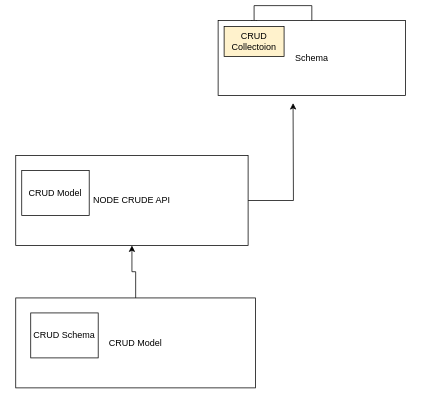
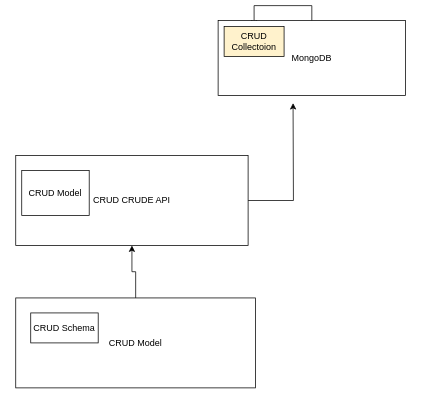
  <mxCell id="0" />
  <mxCell id="1" parent="0" />
  <mxCell id="2" style="edgeStyle=orthogonalEdgeStyle;rounded=0;orthogonalLoop=1;jettySize=auto;html=1;" edge="1" parent="1" source="3"><mxGeometry relative="1" as="geometry"><mxPoint x="390" y="130" as="targetPoint" /></mxGeometry></mxCell>
- <mxCell id="3" value="NODE CRUDE API" style="rounded=0;whiteSpace=wrap;html=1;" vertex="1" parent="1"><mxGeometry x="20" y="200" width="310" height="120" as="geometry" /></mxCell>
+ <mxCell id="3" value="CRUD CRUDE API" style="rounded=0;whiteSpace=wrap;html=1;" vertex="1" parent="1"><mxGeometry x="20" y="200" width="310" height="120" as="geometry" /></mxCell>
  <mxCell id="4" style="edgeStyle=orthogonalEdgeStyle;rounded=0;orthogonalLoop=1;jettySize=auto;html=1;" edge="1" parent="1" source="5" target="8"><mxGeometry relative="1" as="geometry"><mxPoint x="160" y="160" as="targetPoint" /></mxGeometry></mxCell>
- <mxCell id="5" value="Schema" style="rounded=0;whiteSpace=wrap;html=1;" vertex="1" parent="1"><mxGeometry x="290" y="20" width="250" height="100" as="geometry" /></mxCell>
+ <mxCell id="5" value="MongoDB" style="rounded=0;whiteSpace=wrap;html=1;" vertex="1" parent="1"><mxGeometry x="290" y="20" width="250" height="100" as="geometry" /></mxCell>
  <mxCell id="6" style="edgeStyle=orthogonalEdgeStyle;rounded=0;orthogonalLoop=1;jettySize=auto;html=1;entryX=0.5;entryY=1;entryDx=0;entryDy=0;" edge="1" parent="1" source="7" target="3"><mxGeometry relative="1" as="geometry" /></mxCell>
  <mxCell id="7" value="CRUD Model" style="rounded=0;whiteSpace=wrap;html=1;" vertex="1" parent="1"><mxGeometry x="20" y="390" width="320" height="120" as="geometry" /></mxCell>
  <mxCell id="8" value="CRUD Collectoion" style="rounded=0;whiteSpace=wrap;html=1;fillColor=#fff2cc;" vertex="1" parent="1"><mxGeometry x="298" y="28" width="80" height="40" as="geometry" /></mxCell>
- <mxCell id="9" value="CRUD Schema" style="rounded=0;whiteSpace=wrap;html=1;" vertex="1" parent="1"><mxGeometry x="40" y="410" width="90" height="60" as="geometry" /></mxCell>
+ <mxCell id="9" value="CRUD Schema" style="rounded=0;whiteSpace=wrap;html=1;" vertex="1" parent="1"><mxGeometry x="40" y="410" width="90" height="40" as="geometry" /></mxCell>
  <mxCell id="10" value="CRUD Model" style="rounded=0;whiteSpace=wrap;html=1;" vertex="1" parent="1"><mxGeometry x="28" y="220" width="90" height="60" as="geometry" /></mxCell>
